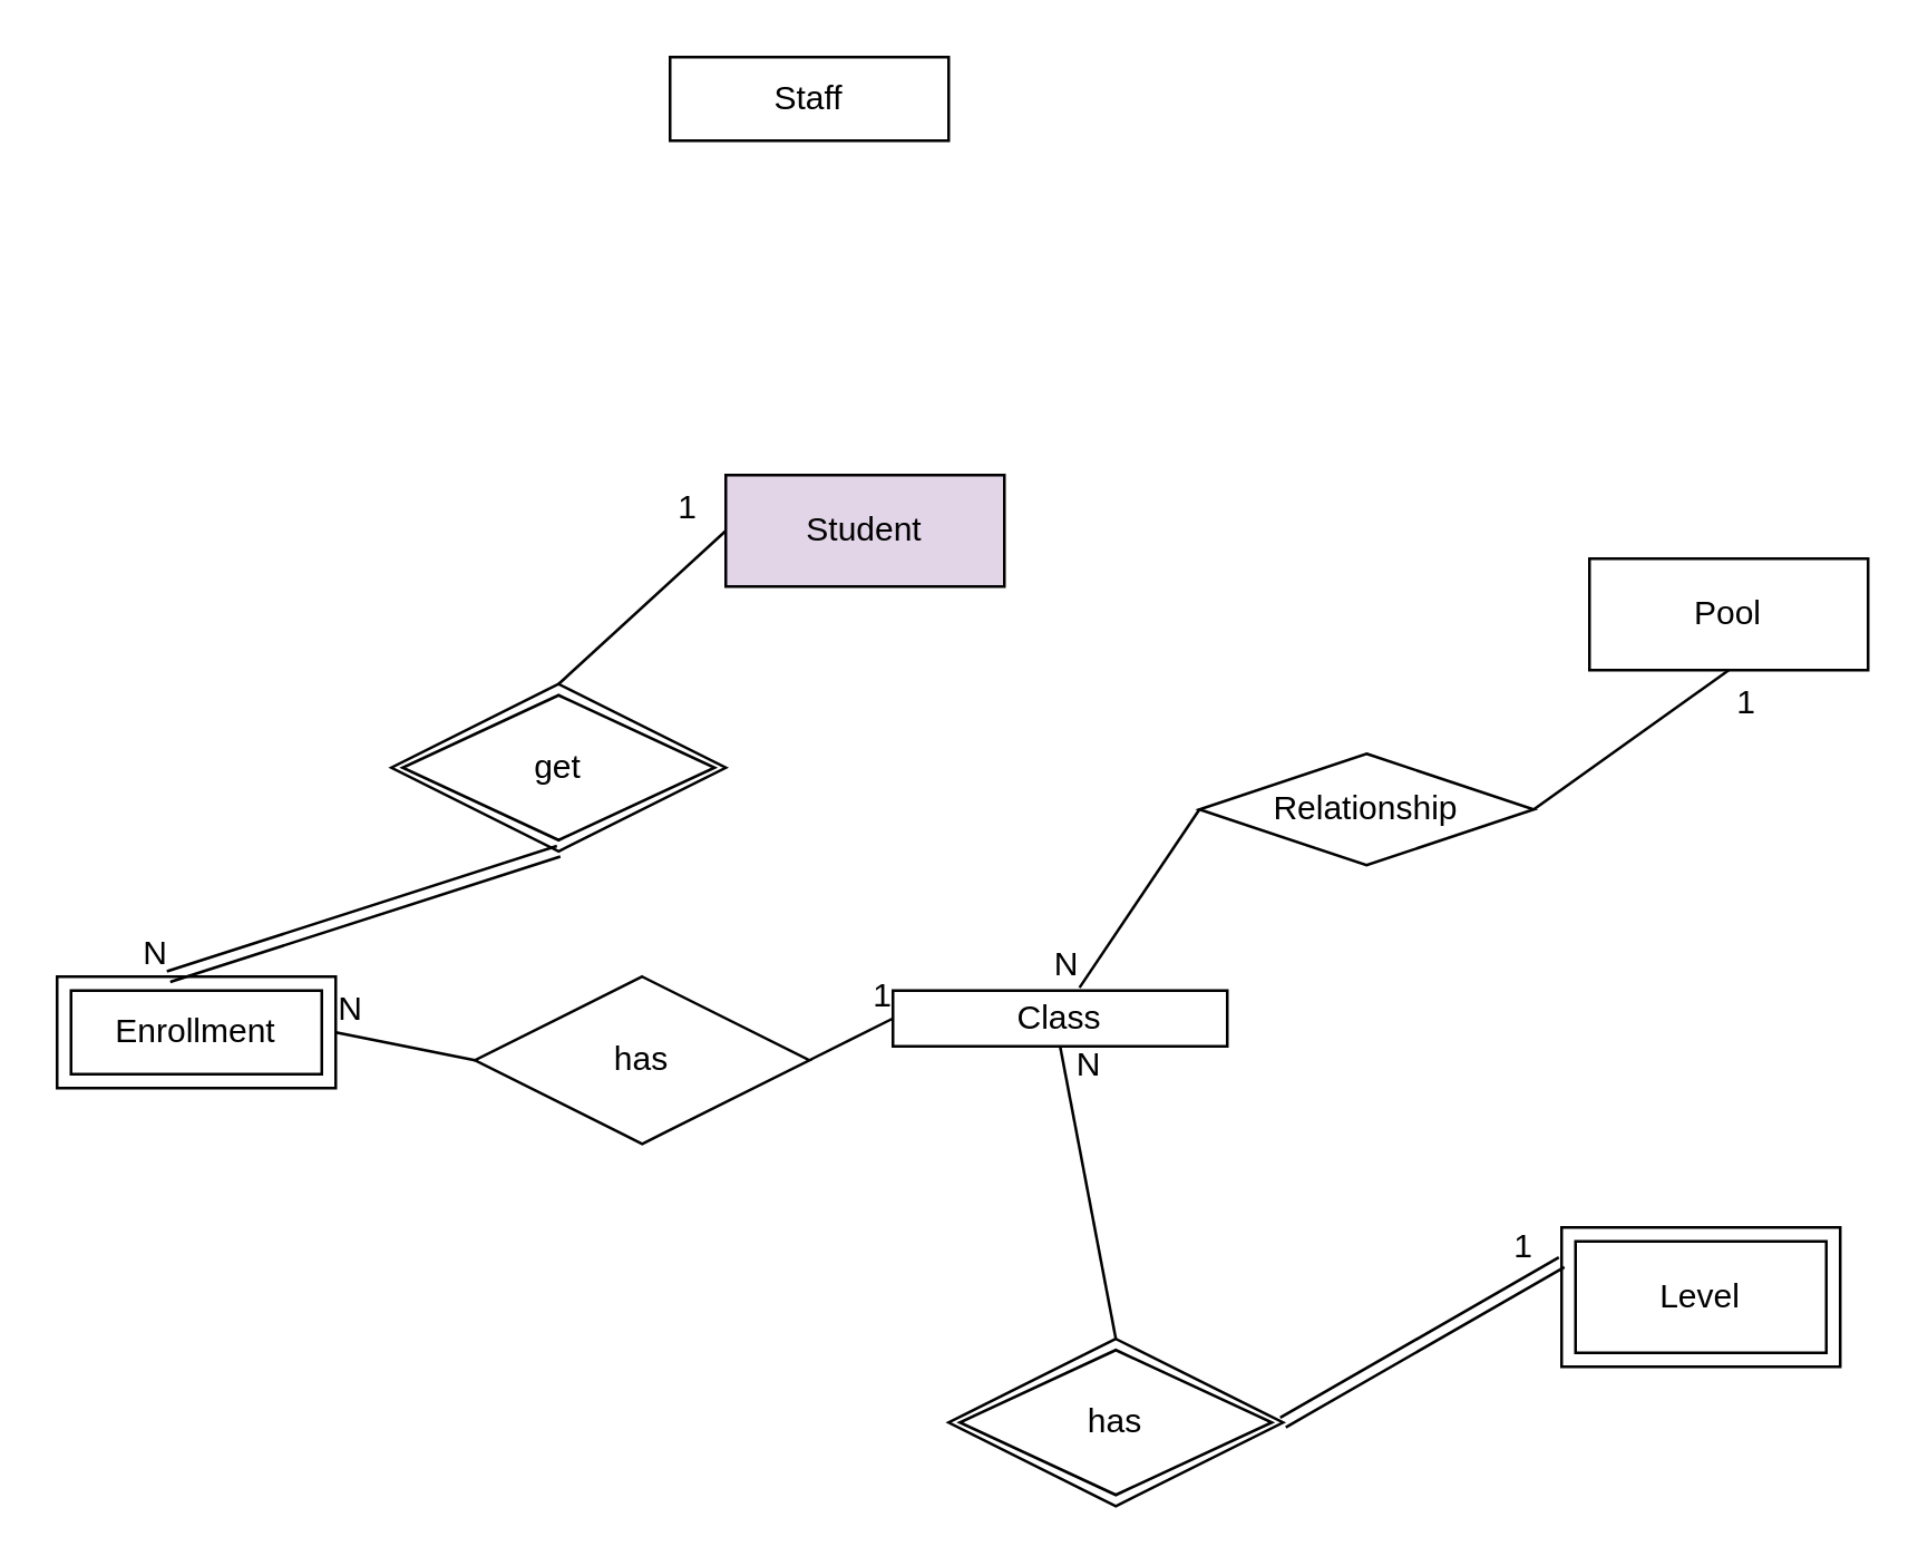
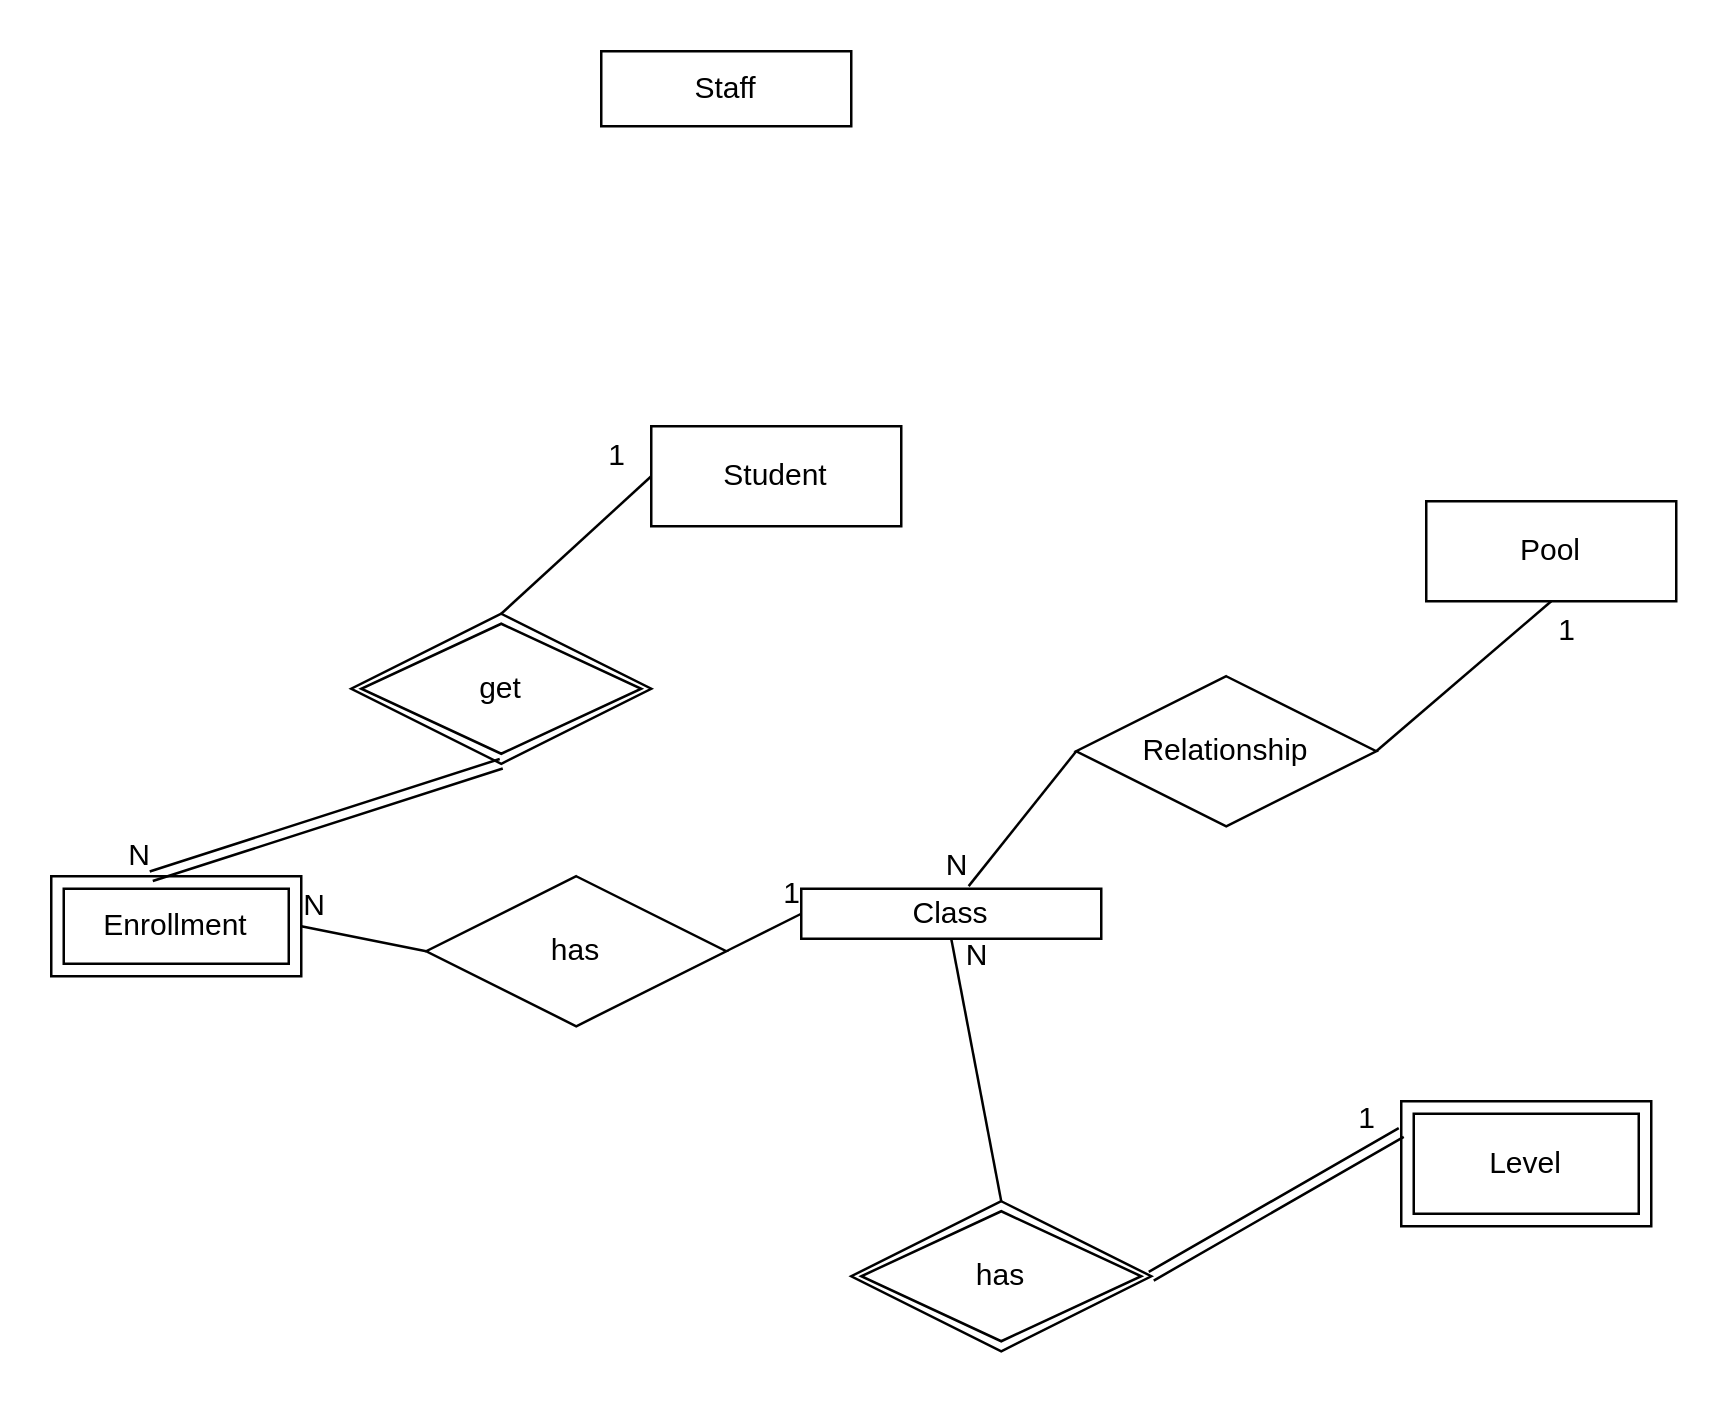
  <mxCell id="0" />
  <mxCell id="1" parent="0" />
  <mxCell id="2" value="Class" style="rounded=0;whiteSpace=wrap;html=1;" vertex="1" parent="1"><mxGeometry x="320" y="355" width="120" height="20" as="geometry" /></mxCell>
  <mxCell id="3" value="Pool" style="rounded=0;whiteSpace=wrap;html=1;" vertex="1" parent="1"><mxGeometry x="570" y="200" width="100" height="40" as="geometry" /></mxCell>
  <mxCell id="4" value="Staff" style="rounded=0;whiteSpace=wrap;html=1;" vertex="1" parent="1"><mxGeometry x="240" y="20" width="100" height="30" as="geometry" /></mxCell>
- <mxCell id="5" value="Student" style="rounded=0;whiteSpace=wrap;html=1;fillColor=#e1d5e7;" vertex="1" parent="1"><mxGeometry x="260" y="170" width="100" height="40" as="geometry" /></mxCell>
+ <mxCell id="5" value="Student" style="rounded=0;whiteSpace=wrap;html=1;" vertex="1" parent="1"><mxGeometry x="260" y="170" width="100" height="40" as="geometry" /></mxCell>
  <mxCell id="6" value="Enrollment" style="shape=ext;margin=3;double=1;whiteSpace=wrap;html=1;align=center;" vertex="1" parent="1"><mxGeometry x="20" y="350" width="100" height="40" as="geometry" /></mxCell>
  <mxCell id="7" value="Level" style="shape=ext;margin=3;double=1;whiteSpace=wrap;html=1;align=center;" vertex="1" parent="1"><mxGeometry x="560" y="440" width="100" height="50" as="geometry" /></mxCell>
  <mxCell id="8" value="has" style="shape=rhombus;double=1;perimeter=rhombusPerimeter;whiteSpace=wrap;html=1;align=center;" vertex="1" parent="1"><mxGeometry x="340" y="480" width="120" height="60" as="geometry" /></mxCell>
  <mxCell id="9" value="get" style="shape=rhombus;double=1;perimeter=rhombusPerimeter;whiteSpace=wrap;html=1;align=center;" vertex="1" parent="1"><mxGeometry x="140" y="245" width="120" height="60" as="geometry" /></mxCell>
  <mxCell id="10" value="" style="shape=link;html=1;rounded=0;endArrow=none;endFill=0;entryX=0;entryY=0.25;entryDx=0;entryDy=0;exitX=1;exitY=0.5;exitDx=0;exitDy=0;" edge="1" parent="1" source="8" target="7"><mxGeometry relative="1" as="geometry"><mxPoint x="559.8" y="220" as="sourcePoint" /><mxPoint x="560" y="288" as="targetPoint" /></mxGeometry></mxCell>
  <mxCell id="11" value="1" style="resizable=0;html=1;align=right;verticalAlign=bottom;" connectable="0" vertex="1" parent="10"><mxGeometry x="1" relative="1" as="geometry"><mxPoint x="-10" y="2" as="offset" /></mxGeometry></mxCell>
  <mxCell id="12" value="" style="shape=link;html=1;rounded=0;endArrow=none;endFill=0;entryX=0.4;entryY=0;entryDx=0;entryDy=0;entryPerimeter=0;exitX=0.5;exitY=1;exitDx=0;exitDy=0;" edge="1" parent="1" source="9" target="6"><mxGeometry relative="1" as="geometry"><mxPoint x="60" y="280" as="sourcePoint" /><mxPoint x="220" y="280" as="targetPoint" /></mxGeometry></mxCell>
  <mxCell id="13" value="N" style="resizable=0;html=1;align=right;verticalAlign=bottom;" connectable="0" vertex="1" parent="12"><mxGeometry x="1" relative="1" as="geometry" /></mxCell>
  <mxCell id="14" value="" style="endArrow=none;html=1;rounded=0;entryX=0;entryY=0.5;entryDx=0;entryDy=0;exitX=0.5;exitY=0;exitDx=0;exitDy=0;" edge="1" parent="1" source="9" target="5"><mxGeometry relative="1" as="geometry"><mxPoint x="210" y="230" as="sourcePoint" /><mxPoint x="370" y="230" as="targetPoint" /></mxGeometry></mxCell>
  <mxCell id="15" value="1" style="resizable=0;html=1;align=right;verticalAlign=bottom;" connectable="0" vertex="1" parent="14"><mxGeometry x="1" relative="1" as="geometry"><mxPoint x="-10" as="offset" /></mxGeometry></mxCell>
  <mxCell id="16" value="" style="endArrow=none;html=1;rounded=0;entryX=0.5;entryY=1;entryDx=0;entryDy=0;exitX=0.5;exitY=0;exitDx=0;exitDy=0;" edge="1" parent="1" source="8" target="2"><mxGeometry relative="1" as="geometry"><mxPoint x="530" y="220" as="sourcePoint" /><mxPoint x="690" y="220" as="targetPoint" /></mxGeometry></mxCell>
  <mxCell id="17" value="N" style="resizable=0;html=1;align=right;verticalAlign=bottom;" connectable="0" vertex="1" parent="16"><mxGeometry x="1" relative="1" as="geometry"><mxPoint x="15" y="15" as="offset" /></mxGeometry></mxCell>
  <mxCell id="18" value="has" style="shape=rhombus;perimeter=rhombusPerimeter;whiteSpace=wrap;html=1;align=center;" vertex="1" parent="1"><mxGeometry x="170" y="350" width="120" height="60" as="geometry" /></mxCell>
  <mxCell id="19" value="" style="endArrow=none;html=1;rounded=0;entryX=0;entryY=0.5;entryDx=0;entryDy=0;exitX=1;exitY=0.5;exitDx=0;exitDy=0;" edge="1" parent="1" source="18" target="2"><mxGeometry relative="1" as="geometry"><mxPoint x="260" y="400" as="sourcePoint" /><mxPoint x="420" y="400" as="targetPoint" /></mxGeometry></mxCell>
  <mxCell id="20" value="1" style="resizable=0;html=1;align=right;verticalAlign=bottom;" connectable="0" vertex="1" parent="19"><mxGeometry x="1" relative="1" as="geometry" /></mxCell>
  <mxCell id="21" value="" style="endArrow=none;html=1;rounded=0;entryX=1;entryY=0.5;entryDx=0;entryDy=0;" edge="1" parent="1" target="6"><mxGeometry relative="1" as="geometry"><mxPoint x="170" y="380" as="sourcePoint" /><mxPoint x="420" y="400" as="targetPoint" /></mxGeometry></mxCell>
  <mxCell id="22" value="N" style="resizable=0;html=1;align=right;verticalAlign=bottom;" connectable="0" vertex="1" parent="21"><mxGeometry x="1" relative="1" as="geometry"><mxPoint x="10" as="offset" /></mxGeometry></mxCell>
- <mxCell id="23" value="Relationship" style="shape=rhombus;perimeter=rhombusPerimeter;whiteSpace=wrap;html=1;align=center;" vertex="1" parent="1"><mxGeometry x="430" y="270" width="120" height="40" as="geometry" /></mxCell>
+ <mxCell id="23" value="Relationship" style="shape=rhombus;perimeter=rhombusPerimeter;whiteSpace=wrap;html=1;align=center;" vertex="1" parent="1"><mxGeometry x="430" y="270" width="120" height="60" as="geometry" /></mxCell>
  <mxCell id="24" value="" style="endArrow=none;html=1;rounded=0;entryX=0.5;entryY=1;entryDx=0;entryDy=0;exitX=1;exitY=0.5;exitDx=0;exitDy=0;" edge="1" parent="1" source="23" target="3"><mxGeometry relative="1" as="geometry"><mxPoint x="410" y="300" as="sourcePoint" /><mxPoint x="570" y="300" as="targetPoint" /></mxGeometry></mxCell>
  <mxCell id="25" value="1" style="resizable=0;html=1;align=right;verticalAlign=bottom;" connectable="0" vertex="1" parent="24"><mxGeometry x="1" relative="1" as="geometry"><mxPoint x="10" y="20" as="offset" /></mxGeometry></mxCell>
  <mxCell id="26" value="" style="endArrow=none;html=1;rounded=0;exitX=0;exitY=0.5;exitDx=0;exitDy=0;entryX=0.558;entryY=-0.053;entryDx=0;entryDy=0;entryPerimeter=0;" edge="1" parent="1" source="23" target="2"><mxGeometry relative="1" as="geometry"><mxPoint x="410" y="300" as="sourcePoint" /><mxPoint x="370" y="350" as="targetPoint" /></mxGeometry></mxCell>
  <mxCell id="27" value="N" style="resizable=0;html=1;align=right;verticalAlign=bottom;" connectable="0" vertex="1" parent="26"><mxGeometry x="1" relative="1" as="geometry" /></mxCell>
